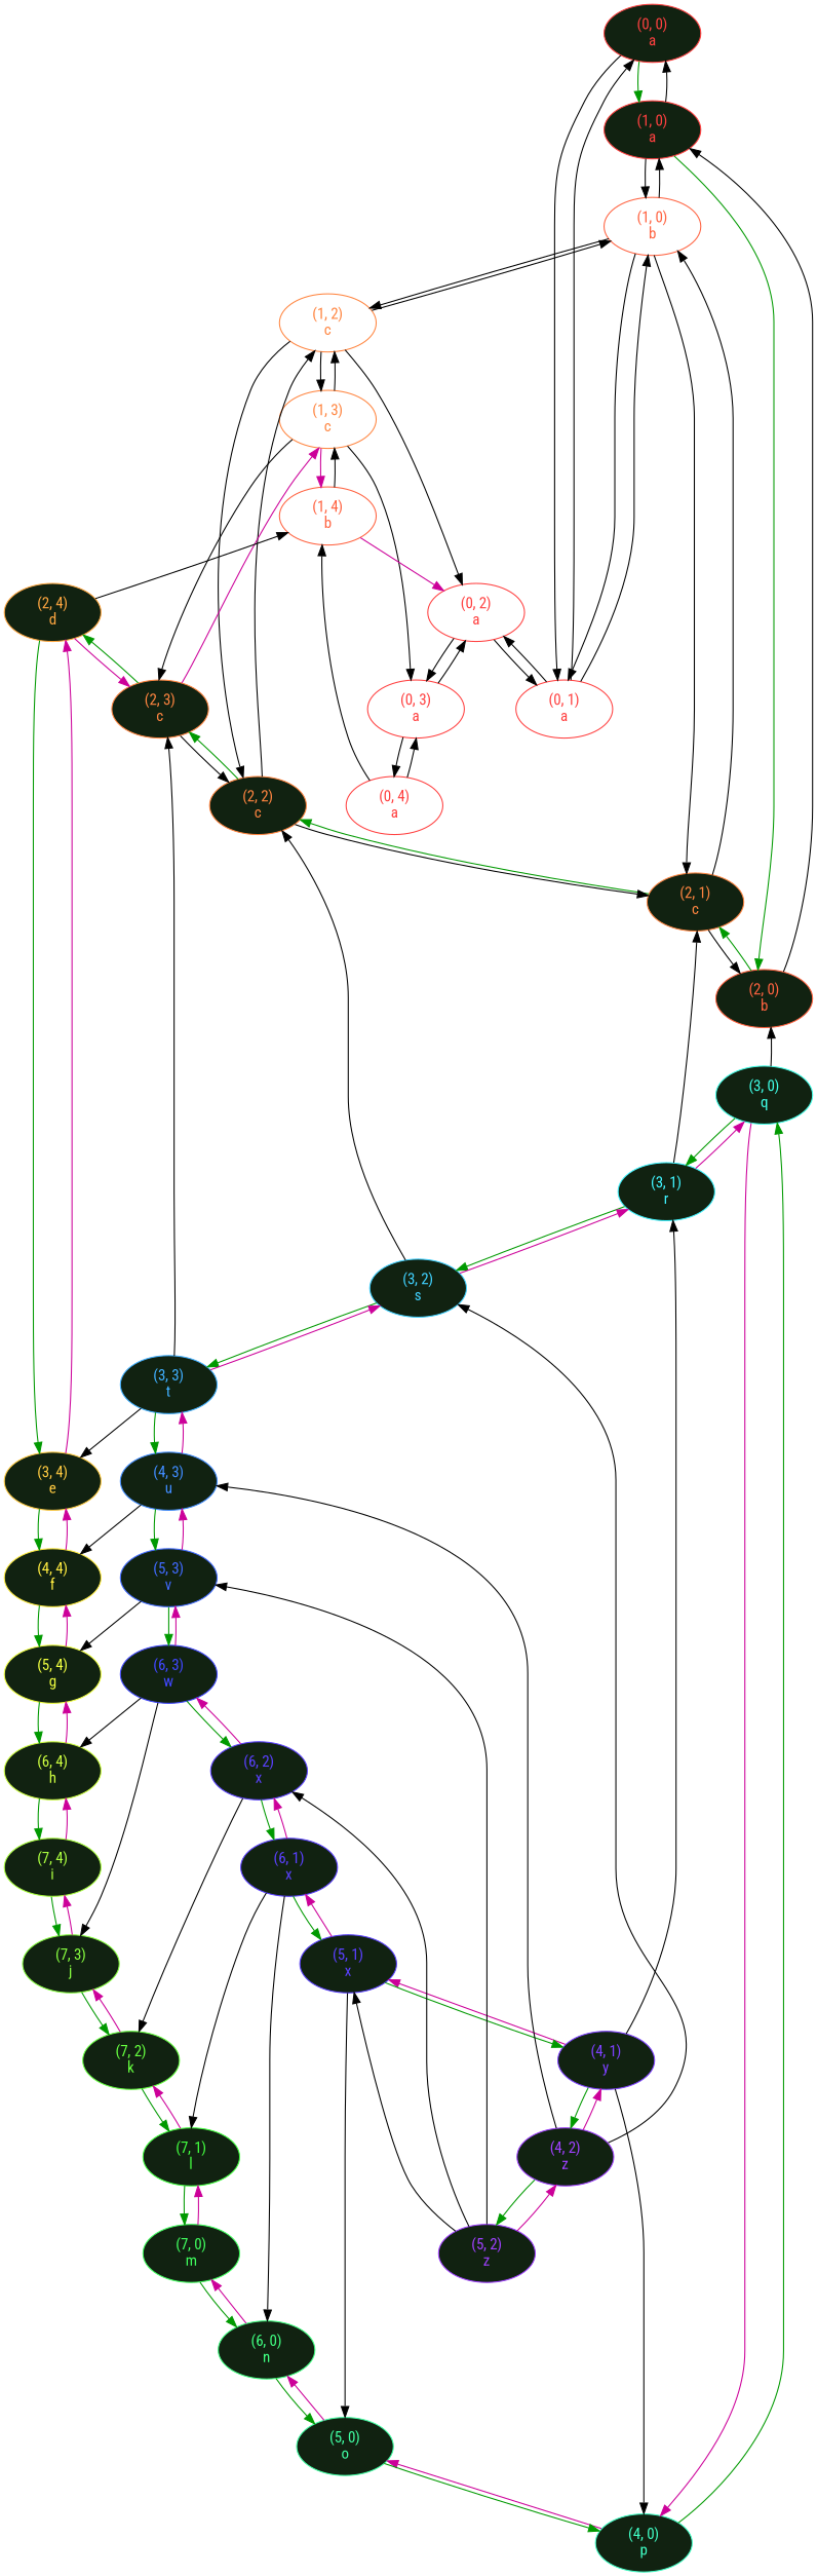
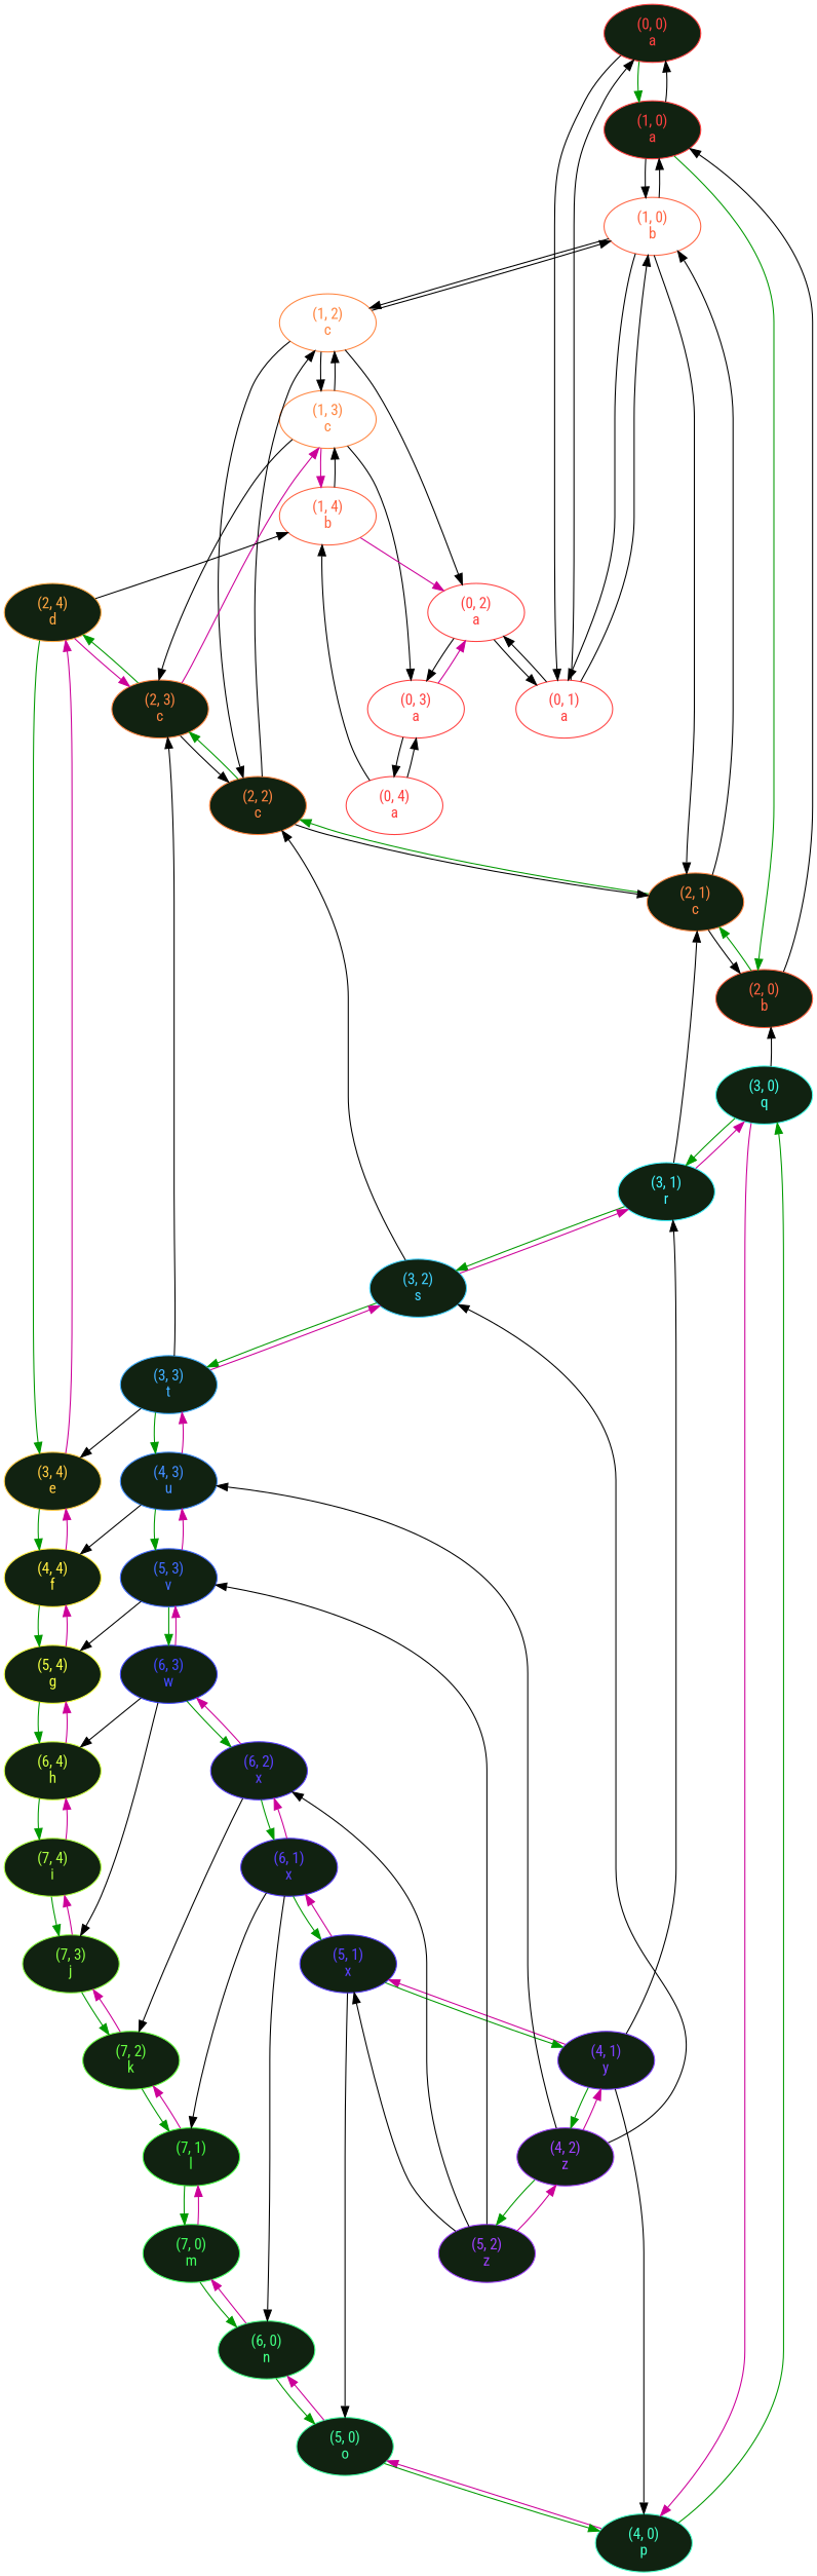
  digraph {
    fontname="Roboto Condensed"
    rank=same
    node [color="0.000 0.75 1.0" fillcolor="#112211" fontcolor="0.000 0.75 1.0" fontname="Roboto Condensed" nojustify=true style=filled]
    edge [fontname="Roboto Condensed"]
    n1 [label="(0, 0)\la" width=1.25]
    n2 [label="(1, 0)\la" width=1.25]
    n3 [label="(0, 1)\la" width=1.25 fillcolor="" style=""]
    n4 [color="0.030 0.75 1.0" fontcolor="0.030 0.75 1.0" label="(2, 0)\lb" width=1.25]
    n5 [color="0.030 0.75 1.0" fontcolor="0.030 0.75 1.0" label="(1, 0)\lb" width=1.25 fillcolor="" style=""]
    n6 [label="(0, 2)\la" width=1.25 fillcolor="" style=""]
    n7 [color="0.480 0.75 1.0" fontcolor="0.480 0.75 1.0" label="(3, 0)\lq" width=1.25]
    n8 [color="0.060 0.75 1.0" fontcolor="0.060 0.75 1.0" label="(2, 1)\lc" width=1.25]
    n9 [color="0.060 0.75 1.0" fontcolor="0.060 0.75 1.0" label="(1, 2)\lc" width=1.25 fillcolor="" style=""]
    n10 [color="0.450 0.75 1.0" fontcolor="0.450 0.75 1.0" label="(4, 0)\lp" width=1.25]
    n11 [color="0.510 0.75 1.0" fontcolor="0.510 0.75 1.0" label="(3, 1)\lr" width=1.25]
    n12 [color="0.060 0.75 1.0" fontcolor="0.060 0.75 1.0" label="(2, 2)\lc" width=1.25]
    n13 [color="0.420 0.75 1.0" fontcolor="0.420 0.75 1.0" label="(5, 0)\lo" width=1.25]
    n14 [color="0.720 0.75 1.0" fontcolor="0.720 0.75 1.0" label="(4, 1)\ly" width=1.25]
    n15 [color="0.540 0.75 1.0" fontcolor="0.540 0.75 1.0" label="(3, 2)\ls" width=1.25]
    n16 [color="0.390 0.75 1.0" fontcolor="0.390 0.75 1.0" label="(6, 0)\ln" width=1.25]
    n17 [color="0.360 0.75 1.0" fontcolor="0.360 0.75 1.0" label="(7, 0)\lm" width=1.25]
    n18 [color="0.330 0.75 1.0" fontcolor="0.330 0.75 1.0" label="(7, 1)\ll" width=1.25]
    n19 [color="0.300 0.75 1.0" fontcolor="0.300 0.75 1.0" label="(7, 2)\lk" width=1.25]
    n20 [label="(0, 3)\la" width=1.25 fillcolor="" style=""]
    n21 [color="0.060 0.75 1.0" fontcolor="0.060 0.75 1.0" label="(1, 3)\lc" width=1.25 fillcolor="" style=""]
    n22 [color="0.060 0.75 1.0" fontcolor="0.060 0.75 1.0" label="(2, 3)\lc" width=1.25]
    n23 [color="0.690 0.75 1.0" fontcolor="0.690 0.75 1.0" label="(5, 1)\lx" width=1.25]
    n24 [color="0.750 0.75 1.0" fontcolor="0.750 0.75 1.0" label="(4, 2)\lz" width=1.25]
    n25 [color="0.570 0.75 1.0" fontcolor="0.570 0.75 1.0" label="(3, 3)\lt" width=1.25]
    n26 [color="0.690 0.75 1.0" fontcolor="0.690 0.75 1.0" label="(6, 1)\lx" width=1.25]
    n27 [color="0.750 0.75 1.0" fontcolor="0.750 0.75 1.0" label="(5, 2)\lz" width=1.25]
    n28 [color="0.600 0.75 1.0" fontcolor="0.600 0.75 1.0" label="(4, 3)\lu" width=1.25]
    n29 [color="0.690 0.75 1.0" fontcolor="0.690 0.75 1.0" label="(6, 2)\lx" width=1.25]
    n30 [color="0.660 0.75 1.0" fontcolor="0.660 0.75 1.0" label="(6, 3)\lw" width=1.25]
    n31 [color="0.270 0.75 1.0" fontcolor="0.270 0.75 1.0" label="(7, 3)\lj" width=1.25]
    n32 [label="(0, 4)\la" width=1.25 fillcolor="" style=""]
    n33 [color="0.030 0.75 1.0" fontcolor="0.030 0.75 1.0" label="(1, 4)\lb" width=1.25 fillcolor="" style=""]
    n34 [color="0.090 0.75 1.0" fontcolor="0.090 0.75 1.0" label="(2, 4)\ld" width=1.25]
    n35 [color="0.120 0.75 1.0" fontcolor="0.120 0.75 1.0" label="(3, 4)\le" width=1.25]
    n36 [color="0.630 0.75 1.0" fontcolor="0.630 0.75 1.0" label="(5, 3)\lv" width=1.25]
    n37 [color="0.150 0.75 1.0" fontcolor="0.150 0.75 1.0" label="(4, 4)\lf" width=1.25]
    n38 [color="0.180 0.75 1.0" fontcolor="0.180 0.75 1.0" label="(5, 4)\lg" width=1.25]
    n39 [color="0.210 0.75 1.0" fontcolor="0.210 0.75 1.0" label="(6, 4)\lh" width=1.25]
    n40 [color="0.240 0.75 1.0" fontcolor="0.240 0.75 1.0" label="(7, 4)\li" width=1.25]
    n1 -> n2 [color="#009900"]
    n1 -> n2 [style=invis]
    n1 -> n3
    n2 -> n1
    n2 -> n4 [color="#009900"]
    n2 -> n4 [style=invis]
    n2 -> n5
    n3 -> n1
    n3 -> n5
    n3 -> n5 [style=invis]
    n3 -> n6
    n4 -> n2
    n4 -> n7 [style=invis]
    n4 -> n8 [color="#009900"]
    n5 -> n2
    n5 -> n3
    n5 -> n8
    n5 -> n8 [style=invis]
    n5 -> n9
    n6 -> n3
    n6 -> n9 [style=invis]
    n6 -> n20
    n7 -> n4
    n7 -> n10 [color="#CC0099"]
    n7 -> n10 [style=invis]
    n7 -> n11 [color="#009900"]
    n8 -> n4
    n8 -> n5
    n8 -> n11 [style=invis]
    n8 -> n12 [color="#009900"]
    n9 -> n5
    n9 -> n6
    n9 -> n12
    n9 -> n12 [style=invis]
    n9 -> n21
    n10 -> n7 [color="#009900"]
    n10 -> n13 [color="#CC0099"]
    n10 -> n13 [style=invis]
    n11 -> n7 [color="#CC0099"]
    n11 -> n8
    n11 -> n14 [style=invis]
    n11 -> n15 [color="#009900"]
    n12 -> n8
    n12 -> n9
    n12 -> n15 [style=invis]
    n12 -> n22 [color="#009900"]
    n13 -> n10 [color="#009900"]
    n13 -> n16 [color="#CC0099"]
    n13 -> n16 [style=invis]
    n14 -> n10
    n14 -> n11
    n14 -> n23 [color="#CC0099"]
    n14 -> n23 [style=invis]
    n14 -> n24 [color="#009900"]
    n15 -> n11 [color="#CC0099"]
    n15 -> n12
    n15 -> n24 [style=invis]
    n15 -> n25 [color="#009900"]
    n16 -> n13 [color="#009900"]
    n16 -> n17 [color="#CC0099"]
    n16 -> n17 [style=invis]
    n17 -> n16 [color="#009900"]
    n17 -> n18 [color="#CC0099"]
    n18 -> n17 [color="#009900"]
    n18 -> n19 [color="#CC0099"]
    n19 -> n18 [color="#009900"]
    n19 -> n31 [color="#CC0099"]
-   n20 -> n6
+   n20 -> n6 [color="#CC0099"]
    n20 -> n21 [style=invis]
    n20 -> n32
    n21 -> n9
    n21 -> n20
    n21 -> n22
    n21 -> n22 [style=invis]
    n21 -> n33 [color="#CC0099"]
    n22 -> n12
    n22 -> n21 [color="#CC0099"]
    n22 -> n25 [style=invis]
    n22 -> n34 [color="#009900"]
    n23 -> n13
    n23 -> n14 [color="#009900"]
    n23 -> n26 [color="#CC0099"]
    n23 -> n26 [style=invis]
    n24 -> n14 [color="#CC0099"]
    n24 -> n15
    n24 -> n27 [color="#009900"]
    n24 -> n27 [style=invis]
    n24 -> n28
    n25 -> n15 [color="#CC0099"]
    n25 -> n22
    n25 -> n28 [color="#009900"]
    n25 -> n28 [style=invis]
    n25 -> n35
    n26 -> n16
    n26 -> n18
    n26 -> n18 [style=invis]
    n26 -> n23 [color="#009900"]
    n26 -> n29 [color="#CC0099"]
    n27 -> n23
    n27 -> n24 [color="#CC0099"]
    n27 -> n29
    n27 -> n29 [style=invis]
    n27 -> n36
    n28 -> n25 [color="#CC0099"]
    n28 -> n36 [color="#009900"]
    n28 -> n36 [style=invis]
    n28 -> n37
    n29 -> n19
    n29 -> n19 [style=invis]
    n29 -> n26 [color="#009900"]
    n29 -> n30 [color="#CC0099"]
    n30 -> n29 [color="#009900"]
    n30 -> n31
    n30 -> n31 [style=invis]
    n30 -> n36 [color="#CC0099"]
    n30 -> n39
    n31 -> n19 [color="#009900"]
    n31 -> n40 [color="#CC0099"]
    n32 -> n20
    n32 -> n33
    n32 -> n33 [style=invis]
    n33 -> n6 [color="#CC0099"]
    n33 -> n21
    n33 -> n34 [style=invis]
    n34 -> n22 [color="#CC0099"]
    n34 -> n33
    n34 -> n35 [color="#009900"]
    n34 -> n35 [style=invis]
    n35 -> n34 [color="#CC0099"]
    n35 -> n37 [color="#009900"]
    n35 -> n37 [style=invis]
    n36 -> n28 [color="#CC0099"]
    n36 -> n30 [color="#009900"]
    n36 -> n30 [style=invis]
    n36 -> n38
    n37 -> n35 [color="#CC0099"]
    n37 -> n38 [color="#009900"]
    n37 -> n38 [style=invis]
    n38 -> n37 [color="#CC0099"]
    n38 -> n39 [color="#009900"]
    n38 -> n39 [style=invis]
    n39 -> n38 [color="#CC0099"]
    n39 -> n40 [color="#009900"]
    n39 -> n40 [style=invis]
    n40 -> n31 [color="#009900"]
    n40 -> n39 [color="#CC0099"]
  }
